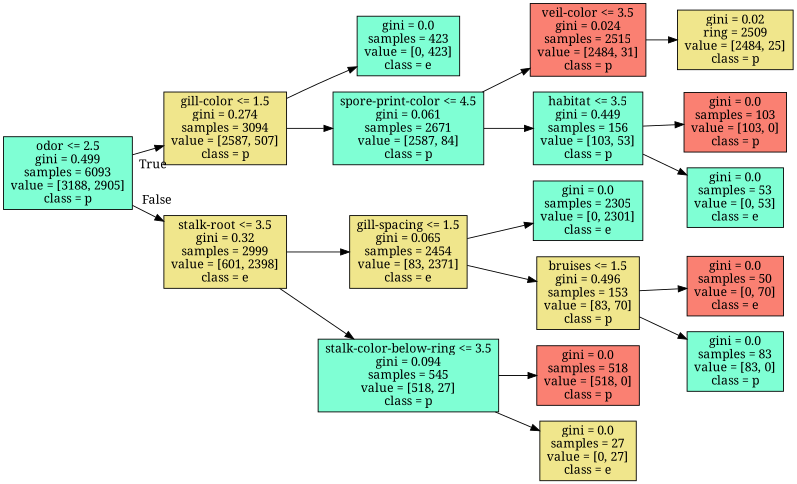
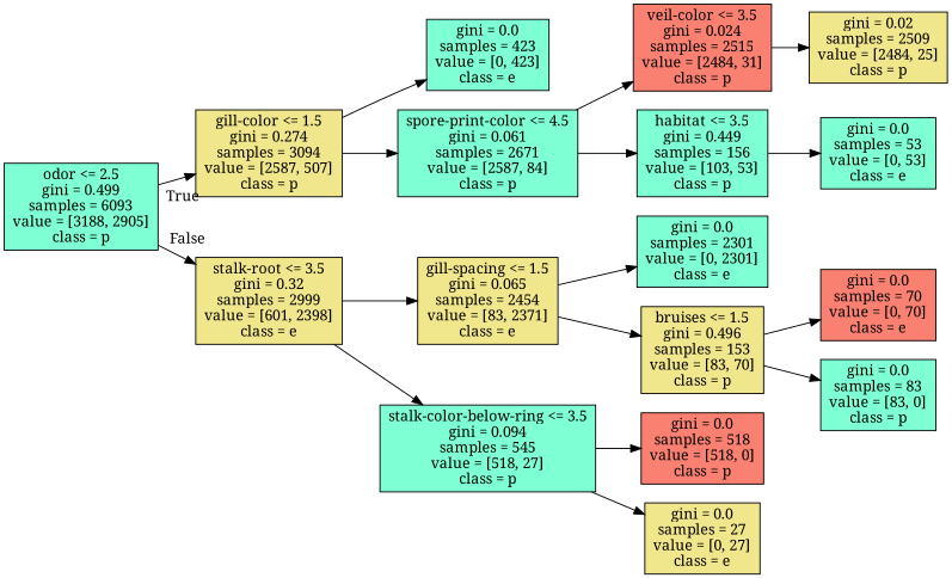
  digraph {
    fontname="Noto Serif"
    rankdir=LR
    node [color=black fillcolor=aquamarine fontname="Noto Serif" shape=box style=filled]
    edge [fontname="Noto Serif"]
    n1 [label="odor <= 2.5\ngini = 0.499\nsamples = 6093\nvalue = [3188, 2905]\nclass = p"]
    n2 [fillcolor=khaki label="gill-color <= 1.5\ngini = 0.274\nsamples = 3094\nvalue = [2587, 507]\nclass = p"]
    n3 [fillcolor=khaki label="stalk-root <= 3.5\ngini = 0.32\nsamples = 2999\nvalue = [601, 2398]\nclass = e"]
    n4 [label="gini = 0.0\nsamples = 423\nvalue = [0, 423]\nclass = e"]
    n5 [label="spore-print-color <= 4.5\ngini = 0.061\nsamples = 2671\nvalue = [2587, 84]\nclass = p"]
    n6 [fillcolor=khaki label="gill-spacing <= 1.5\ngini = 0.065\nsamples = 2454\nvalue = [83, 2371]\nclass = e"]
    n7 [label="stalk-color-below-ring <= 3.5\ngini = 0.094\nsamples = 545\nvalue = [518, 27]\nclass = p"]
    n8 [fillcolor=salmon label="veil-color <= 3.5\ngini = 0.024\nsamples = 2515\nvalue = [2484, 31]\nclass = p"]
    n9 [label="habitat <= 3.5\ngini = 0.449\nsamples = 156\nvalue = [103, 53]\nclass = p"]
-   n10 [fillcolor=khaki label="gini = 0.02\nring = 2509\nvalue = [2484, 25]\nclass = p"]
-   n11 [fillcolor=salmon label="gini = 0.0\nsamples = 103\nvalue = [103, 0]\nclass = p"]
+   n10 [fillcolor=khaki label="gini = 0.02\nsamples = 2509\nvalue = [2484, 25]\nclass = p"]
    n12 [label="gini = 0.0\nsamples = 53\nvalue = [0, 53]\nclass = e"]
-   n13 [label="gini = 0.0\nsamples = 2305\nvalue = [0, 2301]\nclass = e"]
+   n13 [label="gini = 0.0\nsamples = 2301\nvalue = [0, 2301]\nclass = e"]
    n14 [fillcolor=khaki label="bruises <= 1.5\ngini = 0.496\nsamples = 153\nvalue = [83, 70]\nclass = p"]
    n15 [fillcolor=salmon label="gini = 0.0\nsamples = 518\nvalue = [518, 0]\nclass = p"]
    n16 [fillcolor=khaki label="gini = 0.0\nsamples = 27\nvalue = [0, 27]\nclass = e"]
-   n17 [fillcolor=salmon label="gini = 0.0\nsamples = 50\nvalue = [0, 70]\nclass = e"]
+   n17 [fillcolor=salmon label="gini = 0.0\nsamples = 70\nvalue = [0, 70]\nclass = e"]
    n18 [label="gini = 0.0\nsamples = 83\nvalue = [83, 0]\nclass = p"]
    n1 -> n2 [headlabel=True labelangle=45 labeldistance=2.5]
    n1 -> n3 [headlabel=False labelangle=-45 labeldistance=2.5]
    n2 -> n4
    n2 -> n5
    n3 -> n6
    n3 -> n7
    n5 -> n8
    n5 -> n9
    n6 -> n13
    n6 -> n14
    n7 -> n15
    n7 -> n16
    n8 -> n10
-   n9 -> n11
    n9 -> n12
    n14 -> n17
    n14 -> n18
  }
